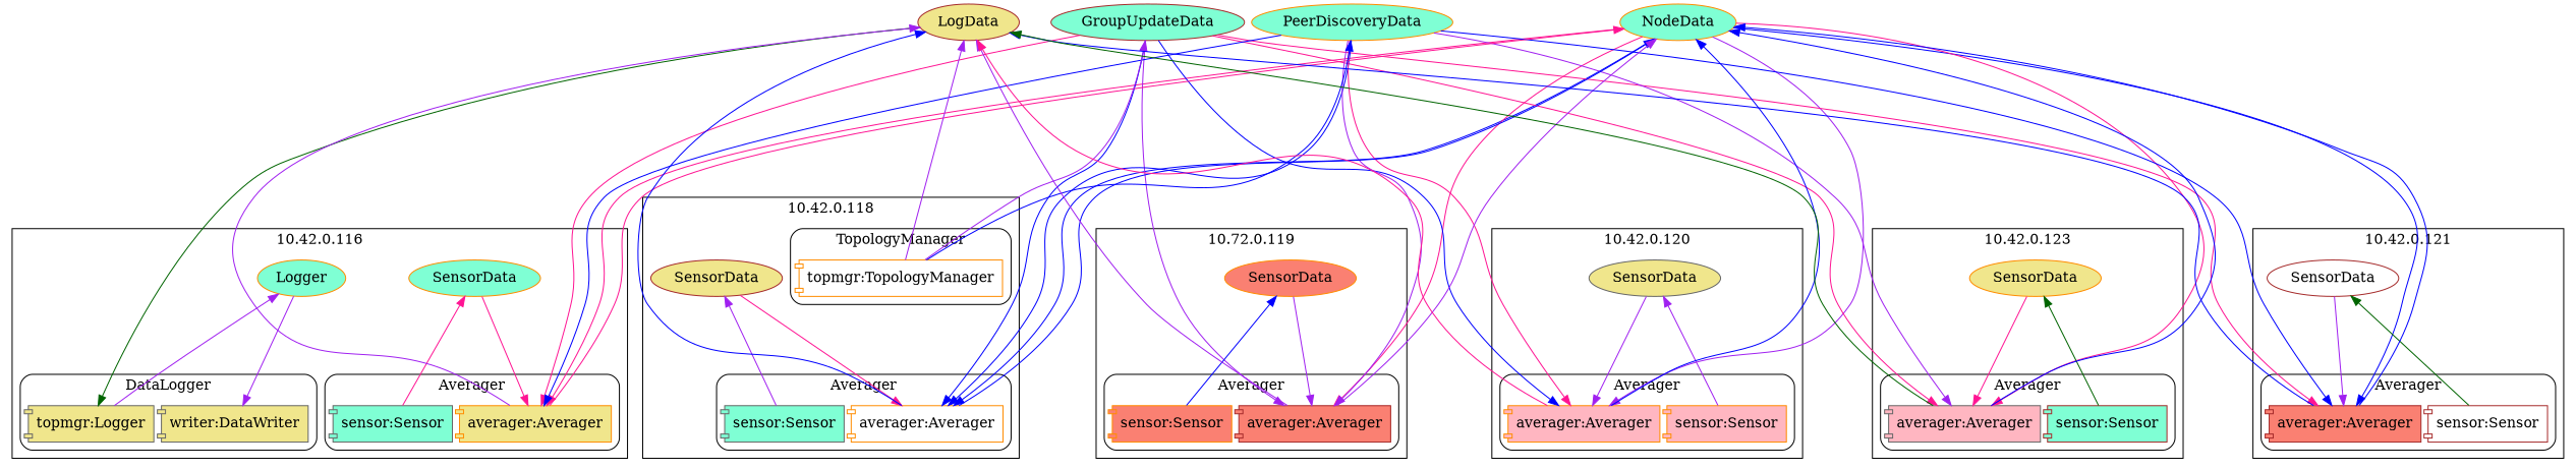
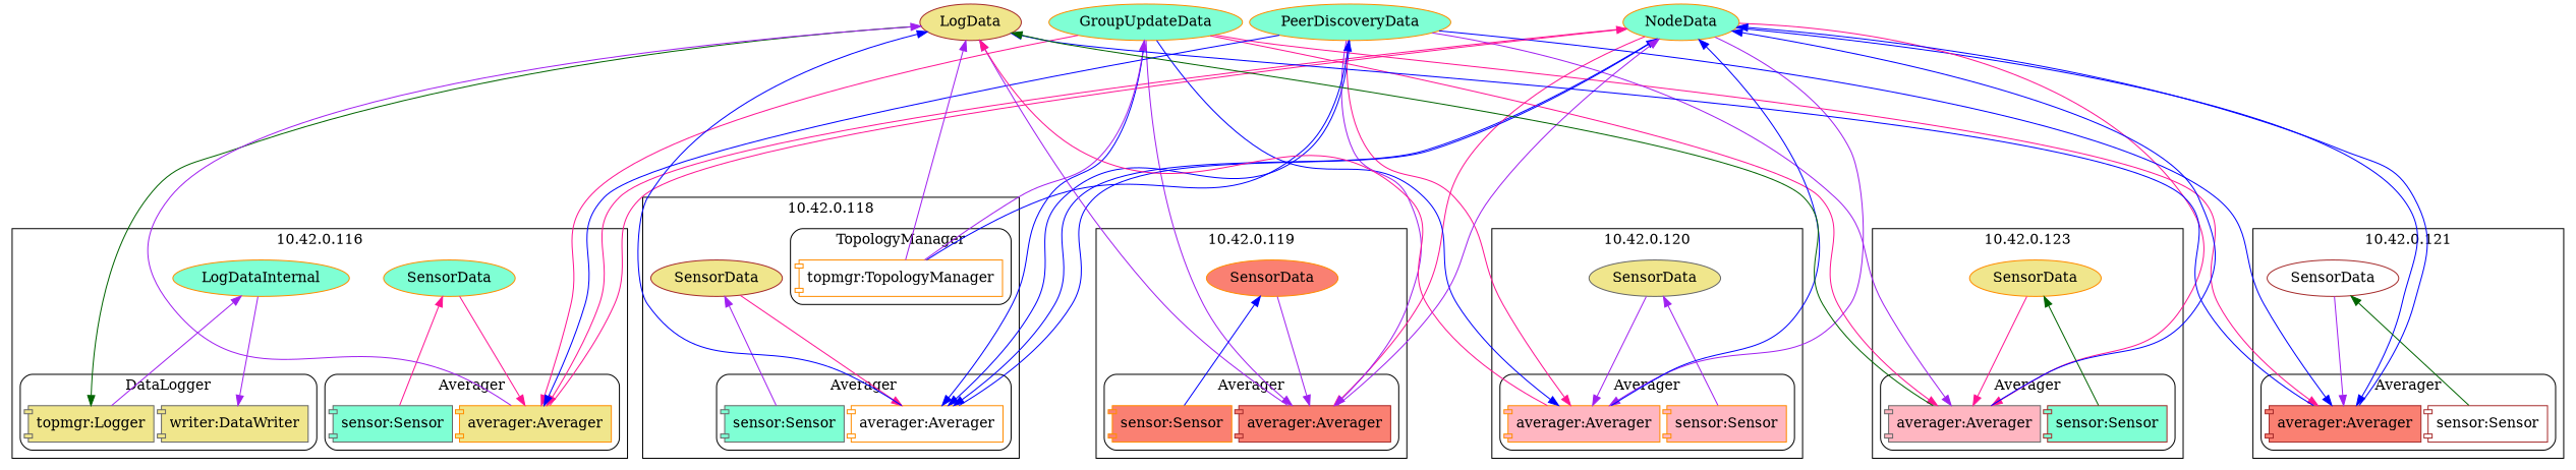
  digraph {
    nodesep=0.1
    rankdir=TB
    ranksep=1.5
    node [color=darkorange fillcolor=aquamarine shape=component style=filled rank=max]
    edge [color=purple]
    NodeData [shape=ellipse rank=""]
-   GroupUpdateData [color=brown shape=ellipse rank=""]
+   GroupUpdateData [shape=ellipse rank=""]
    PeerDiscoveryData [shape=ellipse rank=""]
    LogData [color=brown fillcolor=khaki shape=ellipse rank=""]
    n5 [label=SensorData shape=ellipse rank=""]
    n6 [color=gray40 label="sensor:Sensor"]
    n7 [fillcolor=khaki label="averager:Averager"]
-   n8 [label=Logger shape=ellipse rank=""]
+   n8 [label=LogDataInternal shape=ellipse rank=""]
    n9 [color=gray40 fillcolor=khaki label="topmgr:Logger"]
    n10 [color=gray40 fillcolor=khaki label="writer:DataWriter"]
    n11 [color=brown fillcolor=khaki label=SensorData shape=ellipse rank=""]
    n12 [color=gray40 label="sensor:Sensor"]
    n13 [fillcolor=white label="averager:Averager"]
    n14 [fillcolor=white label="topmgr:TopologyManager"]
    n15 [fillcolor=salmon label=SensorData shape=ellipse rank=""]
    n16 [fillcolor=salmon label="sensor:Sensor"]
    n17 [color=brown fillcolor=salmon label="averager:Averager"]
    n18 [color=gray40 fillcolor=khaki label=SensorData shape=ellipse rank=""]
    n19 [fillcolor=lightpink label="sensor:Sensor"]
    n20 [fillcolor=lightpink label="averager:Averager"]
    n21 [color=brown fillcolor=white label="sensor:Sensor"]
    n22 [color=brown fillcolor=salmon label="averager:Averager"]
    n23 [color=brown fillcolor=white label=SensorData shape=ellipse rank=""]
    n24 [fillcolor=khaki label=SensorData shape=ellipse rank=""]
    n25 [color=brown label="sensor:Sensor"]
    n26 [color=gray40 fillcolor=lightpink label="averager:Averager"]
    subgraph sub_1 {
      rank=min
      NodeData
      GroupUpdateData
      PeerDiscoveryData
      LogData
    }
    subgraph cluster_2 {
      label="10.42.0.116"
      rank=max
      rankdir=BT
      subgraph sub_3 {
        label="10.42.0.116"
        rank=min
        rankdir=BT
        n5
      }
      subgraph cluster_4 {
        label=Averager
        rank=max
        rankdir=BT
        style=rounded
        n6
        n7
      }
      subgraph sub_5 {
        label="10.42.0.116"
        rank=min
        rankdir=BT
        n8
      }
      subgraph cluster_6 {
        label=DataLogger
        rank=max
        rankdir=BT
        style=rounded
        n9
        n10
      }
    }
    subgraph cluster_7 {
      label="10.42.0.118"
      rank=max
      rankdir=BT
      subgraph sub_8 {
        label="10.42.0.118"
        rank=min
        rankdir=BT
        n11
      }
      subgraph cluster_9 {
        label=Averager
        rank=max
        rankdir=BT
        style=rounded
        n12
        n13
      }
      subgraph cluster_10 {
        label=TopologyManager
        rank=max
        rankdir=BT
        style=rounded
        n14
      }
    }
    subgraph cluster_11 {
-     label="10.72.0.119"
+     label="10.42.0.119"
      rank=max
      rankdir=BT
      subgraph sub_12 {
        label="10.42.0.119"
        rank=min
        rankdir=BT
        n15
      }
      subgraph cluster_13 {
        label=Averager
        rank=max
        rankdir=BT
        style=rounded
        n16
        n17
      }
    }
    subgraph cluster_14 {
      label="10.42.0.120"
      rank=max
      rankdir=BT
      subgraph sub_15 {
        label="10.42.0.120"
        rank=min
        rankdir=BT
        n18
      }
      subgraph cluster_16 {
        label=Averager
        rank=max
        rankdir=BT
        style=rounded
        n19
        n20
      }
    }
    subgraph cluster_17 {
      label="10.42.0.121"
      rank=max
      rankdir=BT
      subgraph cluster_18 {
        label=Averager
        rank=max
        rankdir=BT
        style=rounded
        n21
        n22
      }
      subgraph sub_19 {
        label="10.42.0.121"
        rank=min
        rankdir=BT
        n23
      }
    }
    subgraph cluster_20 {
      label="10.42.0.123"
      rank=max
      rankdir=BT
      subgraph sub_21 {
        label="10.42.0.123"
        rank=min
        rankdir=BT
        n24
      }
      subgraph cluster_22 {
        label=Averager
        rank=max
        rankdir=BT
        style=rounded
        n25
        n26
      }
    }
    NodeData -> n7 [color=deeppink]
    NodeData -> n13 [color=blue]
    NodeData -> n17 [color=deeppink]
    NodeData -> n20
    NodeData -> n22 [color=blue]
    NodeData -> n26 [color=deeppink]
    GroupUpdateData -> n7 [color=deeppink]
    GroupUpdateData -> n13 [color=blue]
    GroupUpdateData -> n17
    GroupUpdateData -> n20 [color=blue]
    GroupUpdateData -> n22 [color=deeppink]
    GroupUpdateData -> n26 [color=deeppink]
    PeerDiscoveryData -> n7 [color=blue]
    PeerDiscoveryData -> n13 [color=blue]
    PeerDiscoveryData -> n17
    PeerDiscoveryData -> n20 [color=deeppink]
    PeerDiscoveryData -> n22 [color=blue]
    PeerDiscoveryData -> n26
    LogData -> n9 [color=darkgreen]
    n5 -> n7 [color=deeppink]
    n6 -> n5 [color=deeppink]
    n7 -> NodeData [color=deeppink]
    n7 -> LogData
    n8 -> n10
    n9 -> n8
    n11 -> n13 [color=deeppink]
    n12 -> n11
    n13 -> NodeData [color=blue]
    n13 -> LogData [color=blue]
    n14 -> GroupUpdateData
    n14 -> PeerDiscoveryData [color=blue]
    n14 -> LogData
    n15 -> n17
    n16 -> n15 [color=blue]
    n17 -> NodeData
    n17 -> LogData
    n18 -> n20
    n19 -> n18
    n20 -> NodeData [color=blue]
    n20 -> LogData [color=deeppink]
    n21 -> n23 [color=darkgreen]
    n22 -> NodeData [color=blue]
    n22 -> LogData [color=blue]
    n23 -> n22
    n24 -> n26 [color=deeppink]
    n25 -> n24 [color=darkgreen]
    n26 -> NodeData [color=blue]
    n26 -> LogData [color=darkgreen]
  }
